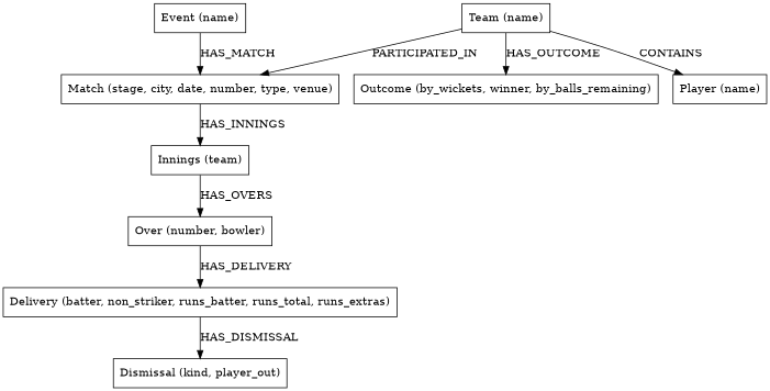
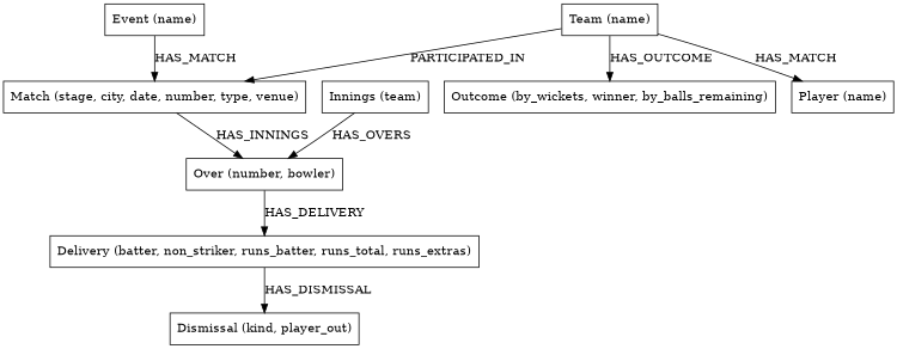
  digraph {
    node [shape=record]
    n1 [label="{Event (name)}"]
    n2 [label="{Match (stage, city, date, number, type, venue)}"]
    n3 [label="{Innings (team)}"]
    n4 [label="{Outcome (by_wickets, winner, by_balls_remaining)}"]
    n5 [label="{Over (number, bowler)}"]
    n6 [label="{Team (name)}"]
    n7 [label="{Player (name)}"]
    n8 [label="{Delivery (batter, non_striker, runs_batter, runs_total, runs_extras)}"]
    n9 [label="{Dismissal (kind, player_out)}"]
    n1 -> n2 [label=HAS_MATCH]
-   n2 -> n3 [label=HAS_INNINGS]
+   n2 -> n5 [label=HAS_INNINGS]
    n3 -> n5 [label=HAS_OVERS]
    n5 -> n8 [label=HAS_DELIVERY]
    n6 -> n2 [label=PARTICIPATED_IN]
    n6 -> n4 [label=HAS_OUTCOME]
-   n6 -> n7 [label=CONTAINS]
+   n6 -> n7 [label=HAS_MATCH]
    n8 -> n9 [label=HAS_DISMISSAL]
  }
